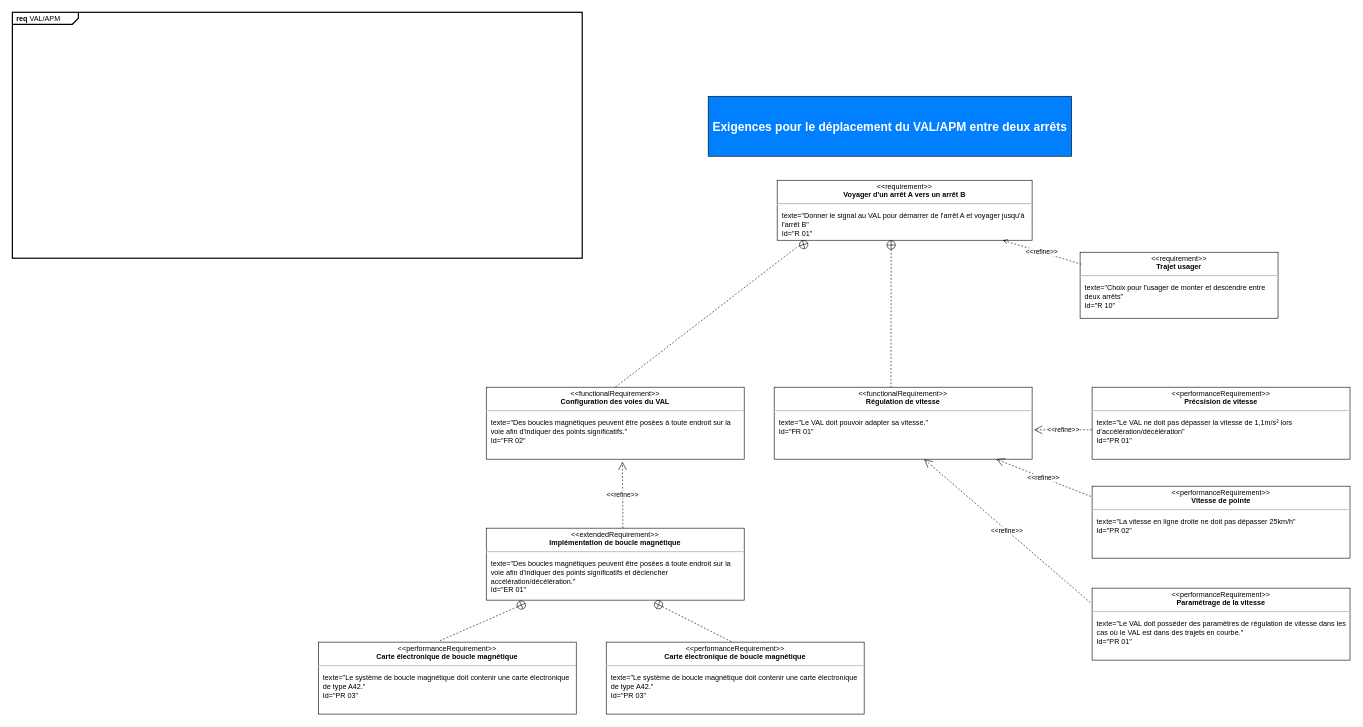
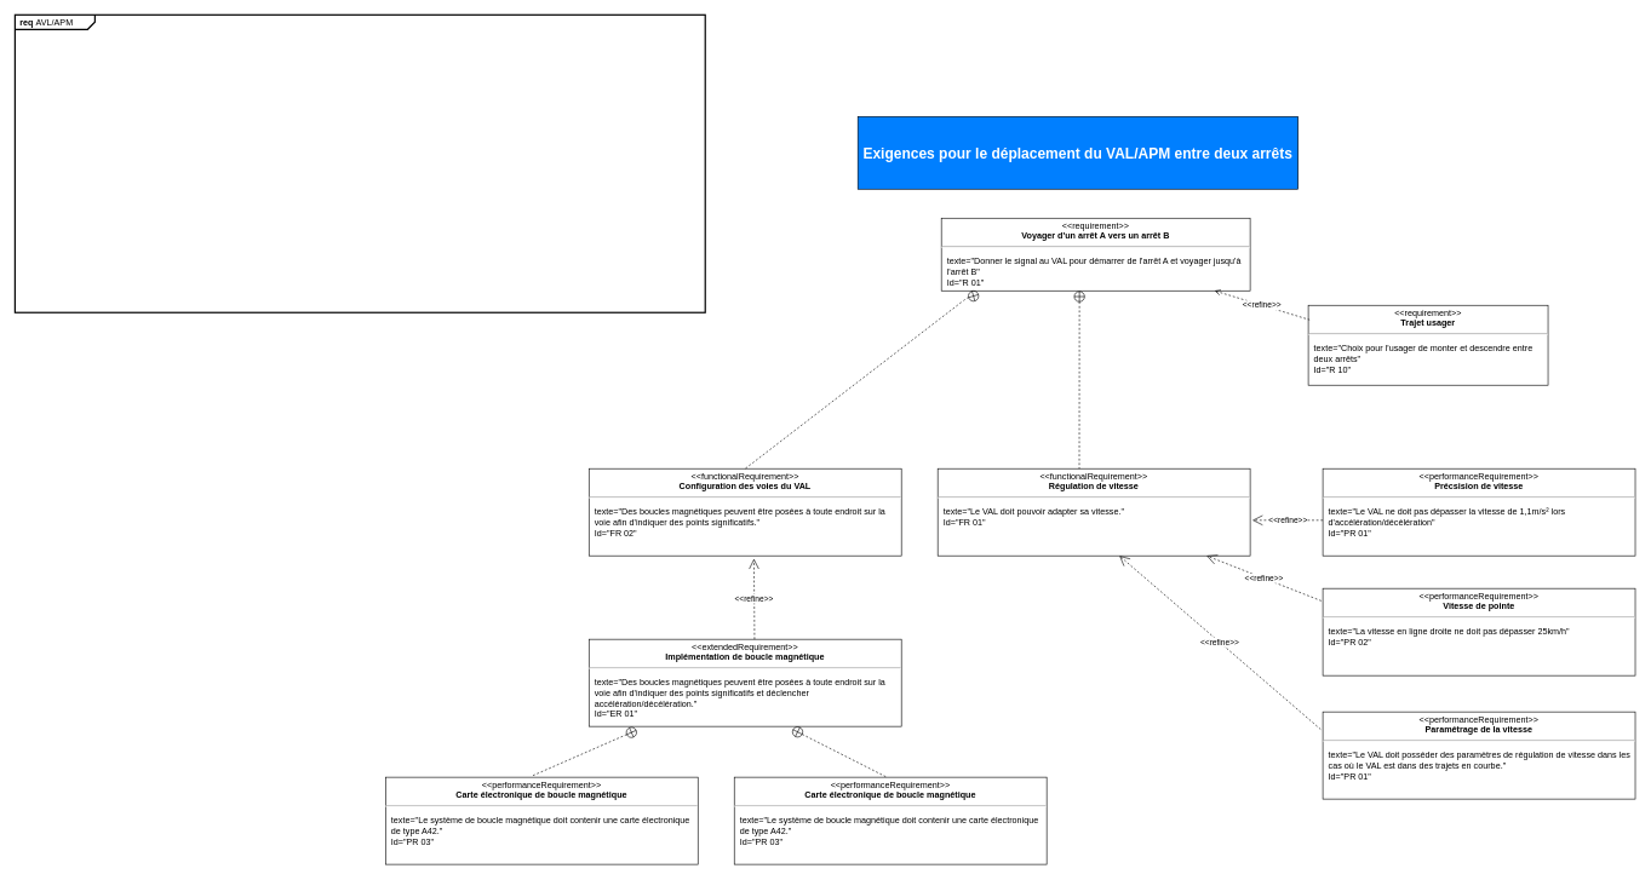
  <mxCell id="0" />
  <mxCell id="1" parent="0" />
- <mxCell id="2" value="&lt;p style=&quot;margin: 0px ; margin-top: 4px ; margin-left: 7px ; text-align: left&quot;&gt;&lt;b&gt;req&lt;/b&gt;&amp;nbsp;VAL/APM&lt;/p&gt;" style="html=1;shape=mxgraph.sysml.package;overflow=fill;labelX=110;strokeWidth=2;align=center;" vertex="1" parent="1"><mxGeometry x="20" y="20" width="950" height="410" as="geometry" /></mxCell>
+ <mxCell id="2" value="&lt;p style=&quot;margin: 0px ; margin-top: 4px ; margin-left: 7px ; text-align: left&quot;&gt;&lt;b&gt;req&lt;/b&gt;&amp;nbsp;AVL/APM&lt;/p&gt;" style="html=1;shape=mxgraph.sysml.package;overflow=fill;labelX=110;strokeWidth=2;align=center;" vertex="1" parent="1"><mxGeometry x="20" y="20" width="950" height="410" as="geometry" /></mxCell>
  <mxCell id="3" value="&lt;b&gt;&lt;font color=&quot;#ffffff&quot; style=&quot;font-size: 20px&quot;&gt;Exigences pour le déplacement du VAL/APM entre deux arrêts&lt;/font&gt;&lt;/b&gt;" style="rounded=0;whiteSpace=wrap;html=1;fillColor=#007FFF;" vertex="1" parent="1"><mxGeometry x="1180" y="160" width="606" height="100" as="geometry" /></mxCell>
  <mxCell id="4" value="&lt;p style=&quot;margin: 0px ; margin-top: 4px ; text-align: center&quot;&gt;&amp;lt;&amp;lt;requirement&amp;gt;&amp;gt;&lt;br&gt;&lt;b&gt;Voyager d'un arrêt A vers un arrêt B&lt;/b&gt;&lt;/p&gt;&lt;hr&gt;&lt;p&gt;&lt;/p&gt;&lt;p style=&quot;margin: 0px ; margin-left: 8px ; text-align: left&quot;&gt;texte=&quot;Donner le signal au VAL pour démarrer de l'arrêt A et voyager jusqu'à l'arrêt B&quot;&lt;br&gt;Id=&quot;R 01&quot;&lt;/p&gt;" style="shape=rect;overflow=fill;html=1;whiteSpace=wrap;align=center;fillColor=none;" vertex="1" parent="1"><mxGeometry x="1295" y="300" width="425" height="100" as="geometry" /></mxCell>
  <mxCell id="5" value="&amp;lt;&amp;lt;refine&amp;gt;&amp;gt;" style="endArrow=none;edgeStyle=none;endSize=12;dashed=1;html=1;startArrow=open;startFill=0;endFill=0;" edge="1" source="4" parent="1"><mxGeometry relative="1" as="geometry"><mxPoint x="1680" y="480" as="sourcePoint" /><mxPoint x="1801.875" y="440" as="targetPoint" /></mxGeometry></mxCell>
  <mxCell id="6" value="&lt;p style=&quot;margin: 0px ; margin-top: 4px ; text-align: center&quot;&gt;&amp;lt;&amp;lt;requirement&amp;gt;&amp;gt;&lt;br&gt;&lt;b&gt;Trajet usager&lt;/b&gt;&lt;br&gt;&lt;/p&gt;&lt;hr&gt;&lt;p&gt;&lt;/p&gt;&lt;p style=&quot;margin: 0px ; margin-left: 8px ; text-align: left&quot;&gt;texte=&quot;Choix pour l'usager de monter et descendre entre deux arrêts&quot;&lt;/p&gt;&lt;p style=&quot;margin: 0px ; margin-left: 8px ; text-align: left&quot;&gt;Id=&quot;R 10&quot;&lt;/p&gt;" style="shape=rect;overflow=fill;html=1;whiteSpace=wrap;align=center;fillColor=none;" vertex="1" parent="1"><mxGeometry x="1800" y="420" width="330" height="110" as="geometry" /></mxCell>
  <mxCell id="7" value="&lt;p style=&quot;margin: 0px ; margin-top: 4px ; text-align: center&quot;&gt;&amp;lt;&amp;lt;performanceRequirement&amp;gt;&amp;gt;&lt;br&gt;&lt;b&gt;Précsision de vitesse&lt;/b&gt;&lt;/p&gt;&lt;hr&gt;&lt;p&gt;&lt;/p&gt;&lt;p style=&quot;margin: 0px ; margin-left: 8px ; text-align: left&quot;&gt;texte=&quot;Le VAL ne doit pas dépasser la vitesse de 1,1m/s² lors d'accélération/décélération&lt;span&gt;&quot;&lt;/span&gt;&lt;/p&gt;&lt;p style=&quot;margin: 0px ; margin-left: 8px ; text-align: left&quot;&gt;Id=&quot;PR 01&quot;&lt;/p&gt;" style="shape=rect;overflow=fill;html=1;whiteSpace=wrap;align=center;fillColor=none;" vertex="1" parent="1"><mxGeometry x="1820" y="645" width="430" height="120" as="geometry" /></mxCell>
  <mxCell id="8" value="&lt;p style=&quot;margin: 0px ; margin-top: 4px ; text-align: center&quot;&gt;&amp;lt;&amp;lt;functionalRequirement&amp;gt;&amp;gt;&lt;br&gt;&lt;b&gt;Régulation de vitesse&lt;/b&gt;&lt;/p&gt;&lt;hr&gt;&lt;p&gt;&lt;/p&gt;&lt;p style=&quot;margin: 0px ; margin-left: 8px ; text-align: left&quot;&gt;texte=&quot;Le VAL doit pouvoir adapter sa vitesse.&lt;span&gt;&quot;&lt;/span&gt;&lt;/p&gt;&lt;p style=&quot;margin: 0px ; margin-left: 8px ; text-align: left&quot;&gt;Id=&quot;FR 01&quot;&lt;/p&gt;" style="shape=rect;overflow=fill;html=1;whiteSpace=wrap;align=center;fillColor=none;" vertex="1" parent="1"><mxGeometry x="1290" y="645" width="430" height="120" as="geometry" /></mxCell>
  <mxCell id="9" value="&amp;lt;&amp;lt;refine&amp;gt;&amp;gt;" style="endArrow=open;edgeStyle=none;endSize=12;dashed=1;html=1;startArrow=none;startFill=0;endFill=0;entryX=1.007;entryY=0.592;entryDx=0;entryDy=0;entryPerimeter=0;exitX=0;exitY=0.592;exitDx=0;exitDy=0;exitPerimeter=0;" edge="1" parent="1" source="7" target="8"><mxGeometry relative="1" as="geometry"><mxPoint x="1820.002" y="700" as="sourcePoint" /><mxPoint x="1950.835" y="740" as="targetPoint" /></mxGeometry></mxCell>
  <mxCell id="10" value="" style="endArrow=none;edgeStyle=none;endSize=12;dashed=1;html=1;startArrow=circlePlus;startFill=0;endFill=0;entryX=0.453;entryY=0;entryDx=0;entryDy=0;entryPerimeter=0;" edge="1" parent="1" target="8"><mxGeometry relative="1" as="geometry"><mxPoint x="1485" y="400" as="sourcePoint" /><mxPoint x="1440" y="510" as="targetPoint" /></mxGeometry></mxCell>
  <mxCell id="11" value="&lt;p style=&quot;margin: 0px ; margin-top: 4px ; text-align: center&quot;&gt;&amp;lt;&amp;lt;performanceRequirement&amp;gt;&amp;gt;&lt;br&gt;&lt;b&gt;Vitesse de pointe&lt;/b&gt;&lt;/p&gt;&lt;hr&gt;&lt;p&gt;&lt;/p&gt;&lt;p style=&quot;margin: 0px ; margin-left: 8px ; text-align: left&quot;&gt;texte=&quot;La vitesse en ligne droite ne doit pas dépasser 25km/h&lt;span&gt;&quot;&lt;/span&gt;&lt;/p&gt;&lt;p style=&quot;margin: 0px ; margin-left: 8px ; text-align: left&quot;&gt;Id=&quot;PR 02&quot;&lt;/p&gt;" style="shape=rect;overflow=fill;html=1;whiteSpace=wrap;align=center;fillColor=none;" vertex="1" parent="1"><mxGeometry x="1820" y="810" width="430" height="120" as="geometry" /></mxCell>
  <mxCell id="12" value="&amp;lt;&amp;lt;refine&amp;gt;&amp;gt;" style="endArrow=open;edgeStyle=none;endSize=12;dashed=1;html=1;startArrow=none;startFill=0;endFill=0;entryX=1.007;entryY=0.592;entryDx=0;entryDy=0;entryPerimeter=0;exitX=-0.005;exitY=0.142;exitDx=0;exitDy=0;exitPerimeter=0;" edge="1" parent="1" source="11"><mxGeometry relative="1" as="geometry"><mxPoint x="1768.92" y="816.92" as="sourcePoint" /><mxPoint x="1660" y="765" as="targetPoint" /></mxGeometry></mxCell>
  <mxCell id="13" value="&lt;p style=&quot;margin: 0px ; margin-top: 4px ; text-align: center&quot;&gt;&amp;lt;&amp;lt;performanceRequirement&amp;gt;&amp;gt;&lt;br&gt;&lt;b&gt;Paramétrage de la vitesse&lt;/b&gt;&lt;/p&gt;&lt;hr&gt;&lt;p&gt;&lt;/p&gt;&lt;p style=&quot;margin: 0px ; margin-left: 8px ; text-align: left&quot;&gt;texte=&quot;Le VAL doit posséder des paramètres de régulation de vitesse dans les cas où le VAL est dans des trajets en courbe.&lt;span&gt;&quot;&lt;/span&gt;&lt;/p&gt;&lt;p style=&quot;margin: 0px ; margin-left: 8px ; text-align: left&quot;&gt;Id=&quot;PR 01&quot;&lt;/p&gt;" style="shape=rect;overflow=fill;html=1;whiteSpace=wrap;align=center;fillColor=none;" vertex="1" parent="1"><mxGeometry x="1820" y="980" width="430" height="120" as="geometry" /></mxCell>
  <mxCell id="14" value="&amp;lt;&amp;lt;refine&amp;gt;&amp;gt;" style="endArrow=open;edgeStyle=none;endSize=12;dashed=1;html=1;startArrow=none;startFill=0;endFill=0;entryX=1.007;entryY=0.592;entryDx=0;entryDy=0;entryPerimeter=0;exitX=-0.007;exitY=0.2;exitDx=0;exitDy=0;exitPerimeter=0;" edge="1" parent="1" source="13"><mxGeometry relative="1" as="geometry"><mxPoint x="1697.85" y="827.04" as="sourcePoint" /><mxPoint x="1540" y="765" as="targetPoint" /></mxGeometry></mxCell>
  <mxCell id="15" value="&lt;p style=&quot;margin: 0px ; margin-top: 4px ; text-align: center&quot;&gt;&amp;lt;&amp;lt;functionalRequirement&amp;gt;&amp;gt;&lt;br&gt;&lt;b&gt;Configuration des voies du VAL&lt;/b&gt;&lt;/p&gt;&lt;hr&gt;&lt;p&gt;&lt;/p&gt;&lt;p style=&quot;margin: 0px ; margin-left: 8px ; text-align: left&quot;&gt;texte=&quot;Des boucles magnétiques peuvent être posées à toute endroit sur la voie afin d'indiquer des points significatifs.&lt;span&gt;&quot;&lt;/span&gt;&lt;/p&gt;&lt;p style=&quot;margin: 0px ; margin-left: 8px ; text-align: left&quot;&gt;Id=&quot;FR 02&quot;&lt;/p&gt;" style="shape=rect;overflow=fill;html=1;whiteSpace=wrap;align=center;fillColor=none;" vertex="1" parent="1"><mxGeometry x="810" y="645" width="430" height="120" as="geometry" /></mxCell>
  <mxCell id="16" value="" style="endArrow=none;edgeStyle=none;endSize=12;dashed=1;html=1;startArrow=circlePlus;startFill=0;endFill=0;entryX=0.5;entryY=0;entryDx=0;entryDy=0;exitX=0.122;exitY=1.05;exitDx=0;exitDy=0;exitPerimeter=0;" edge="1" parent="1" source="4" target="15"><mxGeometry relative="1" as="geometry"><mxPoint x="1340" y="400" as="sourcePoint" /><mxPoint x="1180" y="635" as="targetPoint" /><Array as="points"><mxPoint x="1330" y="410" /></Array></mxGeometry></mxCell>
  <mxCell id="17" value="&lt;p style=&quot;margin: 0px ; margin-top: 4px ; text-align: center&quot;&gt;&amp;lt;&amp;lt;extendedRequirement&amp;gt;&amp;gt;&lt;br&gt;&lt;b&gt;Implémentation de boucle magnétique&lt;/b&gt;&lt;/p&gt;&lt;hr&gt;&lt;p&gt;&lt;/p&gt;&lt;p style=&quot;margin: 0px ; margin-left: 8px ; text-align: left&quot;&gt;texte=&quot;Des boucles magnétiques peuvent être posées à toute endroit sur la voie afin d'indiquer des points significatifs et déclencher accélération/décélération.&lt;span&gt;&quot;&lt;/span&gt;&lt;/p&gt;&lt;p style=&quot;margin: 0px ; margin-left: 8px ; text-align: left&quot;&gt;Id=&quot;ER 01&quot;&lt;/p&gt;" style="shape=rect;overflow=fill;html=1;whiteSpace=wrap;align=center;fillColor=none;" vertex="1" parent="1"><mxGeometry x="810" y="880" width="430" height="120" as="geometry" /></mxCell>
  <mxCell id="18" value="&amp;lt;&amp;lt;refine&amp;gt;&amp;gt;" style="endArrow=open;edgeStyle=none;endSize=12;dashed=1;html=1;startArrow=none;startFill=0;endFill=0;entryX=0.528;entryY=1.033;entryDx=0;entryDy=0;entryPerimeter=0;exitX=-0.005;exitY=0.142;exitDx=0;exitDy=0;exitPerimeter=0;" edge="1" parent="1" target="15"><mxGeometry relative="1" as="geometry"><mxPoint x="1037.85" y="880" as="sourcePoint" /><mxPoint x="880" y="817.96" as="targetPoint" /></mxGeometry></mxCell>
  <mxCell id="19" value="&lt;p style=&quot;margin: 0px ; margin-top: 4px ; text-align: center&quot;&gt;&amp;lt;&amp;lt;performanceRequirement&amp;gt;&amp;gt;&lt;br&gt;&lt;b&gt;Carte électronique de boucle magnétique&lt;/b&gt;&lt;/p&gt;&lt;hr&gt;&lt;p&gt;&lt;/p&gt;&lt;p style=&quot;margin: 0px ; margin-left: 8px ; text-align: left&quot;&gt;texte=&quot;Le système de boucle magnétique doit contenir une carte électronique de type A42.&lt;span&gt;&quot;&lt;/span&gt;&lt;/p&gt;&lt;p style=&quot;margin: 0px ; margin-left: 8px ; text-align: left&quot;&gt;Id=&quot;PR 03&quot;&lt;/p&gt;" style="shape=rect;overflow=fill;html=1;whiteSpace=wrap;align=center;fillColor=none;" vertex="1" parent="1"><mxGeometry x="530" y="1070" width="430" height="120" as="geometry" /></mxCell>
  <mxCell id="20" value="" style="endArrow=none;edgeStyle=none;endSize=12;dashed=1;html=1;startArrow=circlePlus;startFill=0;endFill=0;entryX=0.47;entryY=-0.017;entryDx=0;entryDy=0;entryPerimeter=0;exitX=0.153;exitY=1.042;exitDx=0;exitDy=0;exitPerimeter=0;" edge="1" parent="1" source="17" target="19"><mxGeometry relative="1" as="geometry"><mxPoint x="895" y="1010" as="sourcePoint" /><mxPoint x="870" y="1045" as="targetPoint" /></mxGeometry></mxCell>
  <mxCell id="21" value="&lt;p style=&quot;margin: 0px ; margin-top: 4px ; text-align: center&quot;&gt;&amp;lt;&amp;lt;performanceRequirement&amp;gt;&amp;gt;&lt;br&gt;&lt;b&gt;Carte électronique de boucle magnétique&lt;/b&gt;&lt;/p&gt;&lt;hr&gt;&lt;p&gt;&lt;/p&gt;&lt;p style=&quot;margin: 0px ; margin-left: 8px ; text-align: left&quot;&gt;texte=&quot;Le système de boucle magnétique doit contenir une carte électronique de type A42.&lt;span&gt;&quot;&lt;/span&gt;&lt;/p&gt;&lt;p style=&quot;margin: 0px ; margin-left: 8px ; text-align: left&quot;&gt;Id=&quot;PR 03&quot;&lt;/p&gt;" style="shape=rect;overflow=fill;html=1;whiteSpace=wrap;align=center;fillColor=none;" vertex="1" parent="1"><mxGeometry x="1010" y="1070" width="430" height="120" as="geometry" /></mxCell>
  <mxCell id="22" value="" style="endArrow=none;edgeStyle=none;endSize=12;dashed=1;html=1;startArrow=circlePlus;startFill=0;endFill=0;entryX=0.47;entryY=-0.017;entryDx=0;entryDy=0;entryPerimeter=0;" edge="1" parent="1"><mxGeometry relative="1" as="geometry"><mxPoint x="1090" y="1004" as="sourcePoint" /><mxPoint x="1220" y="1070" as="targetPoint" /></mxGeometry></mxCell>
